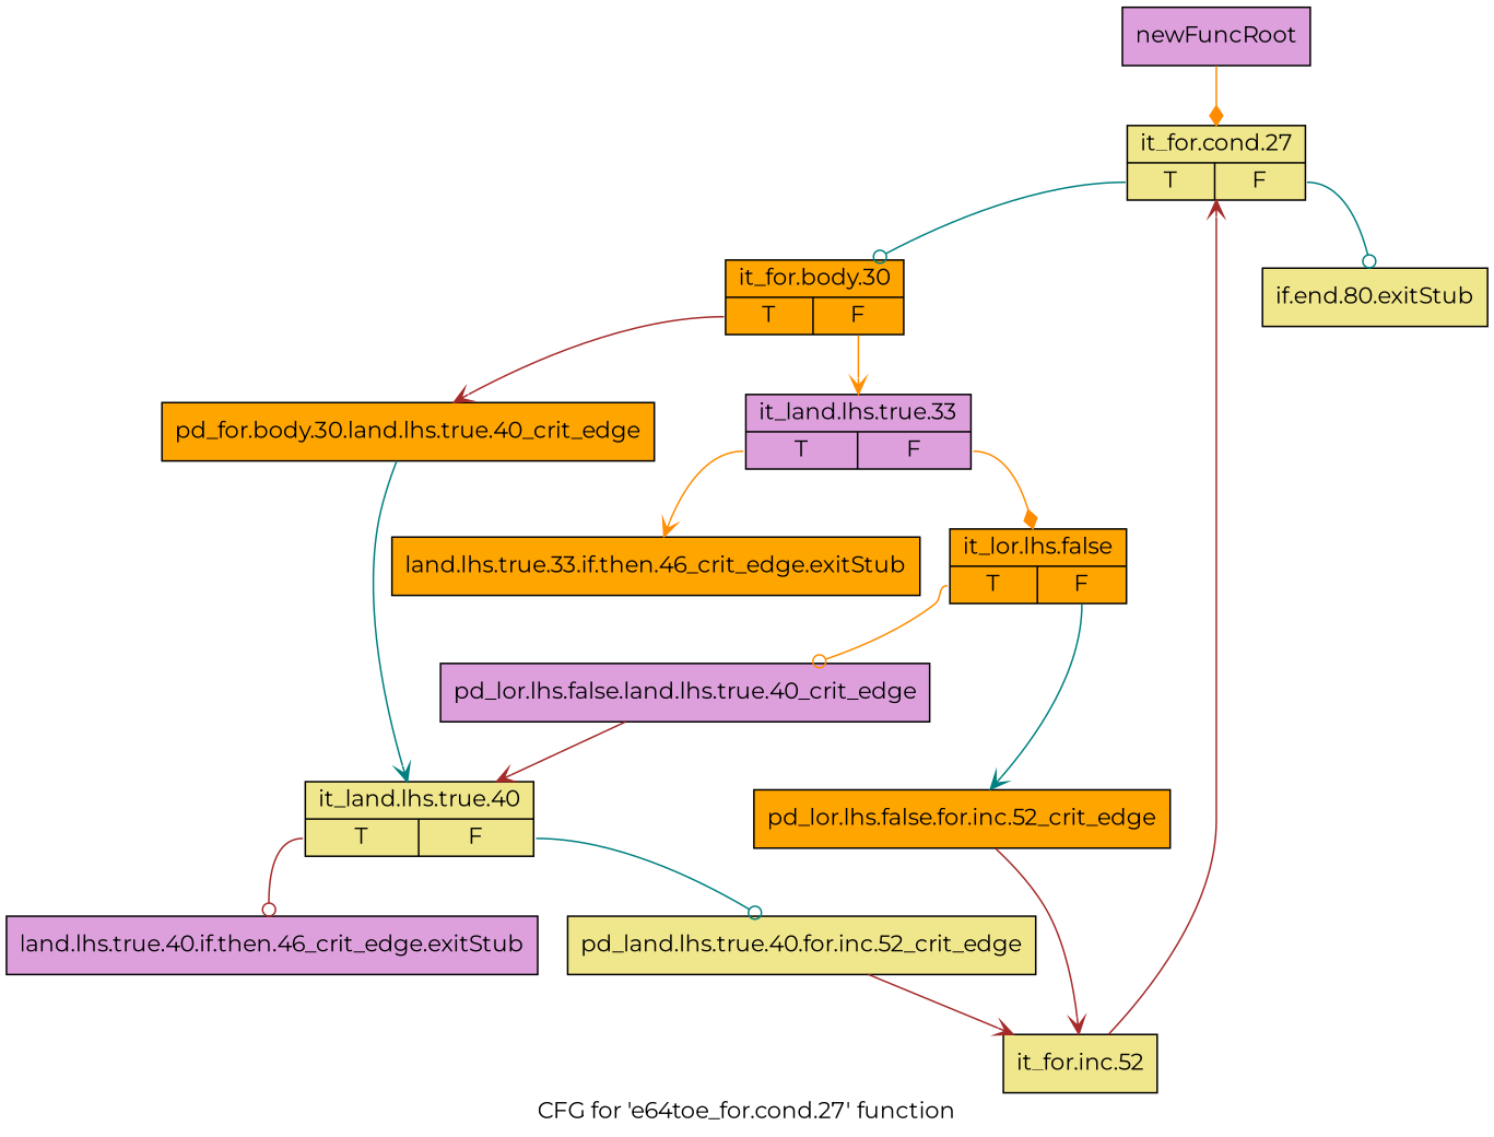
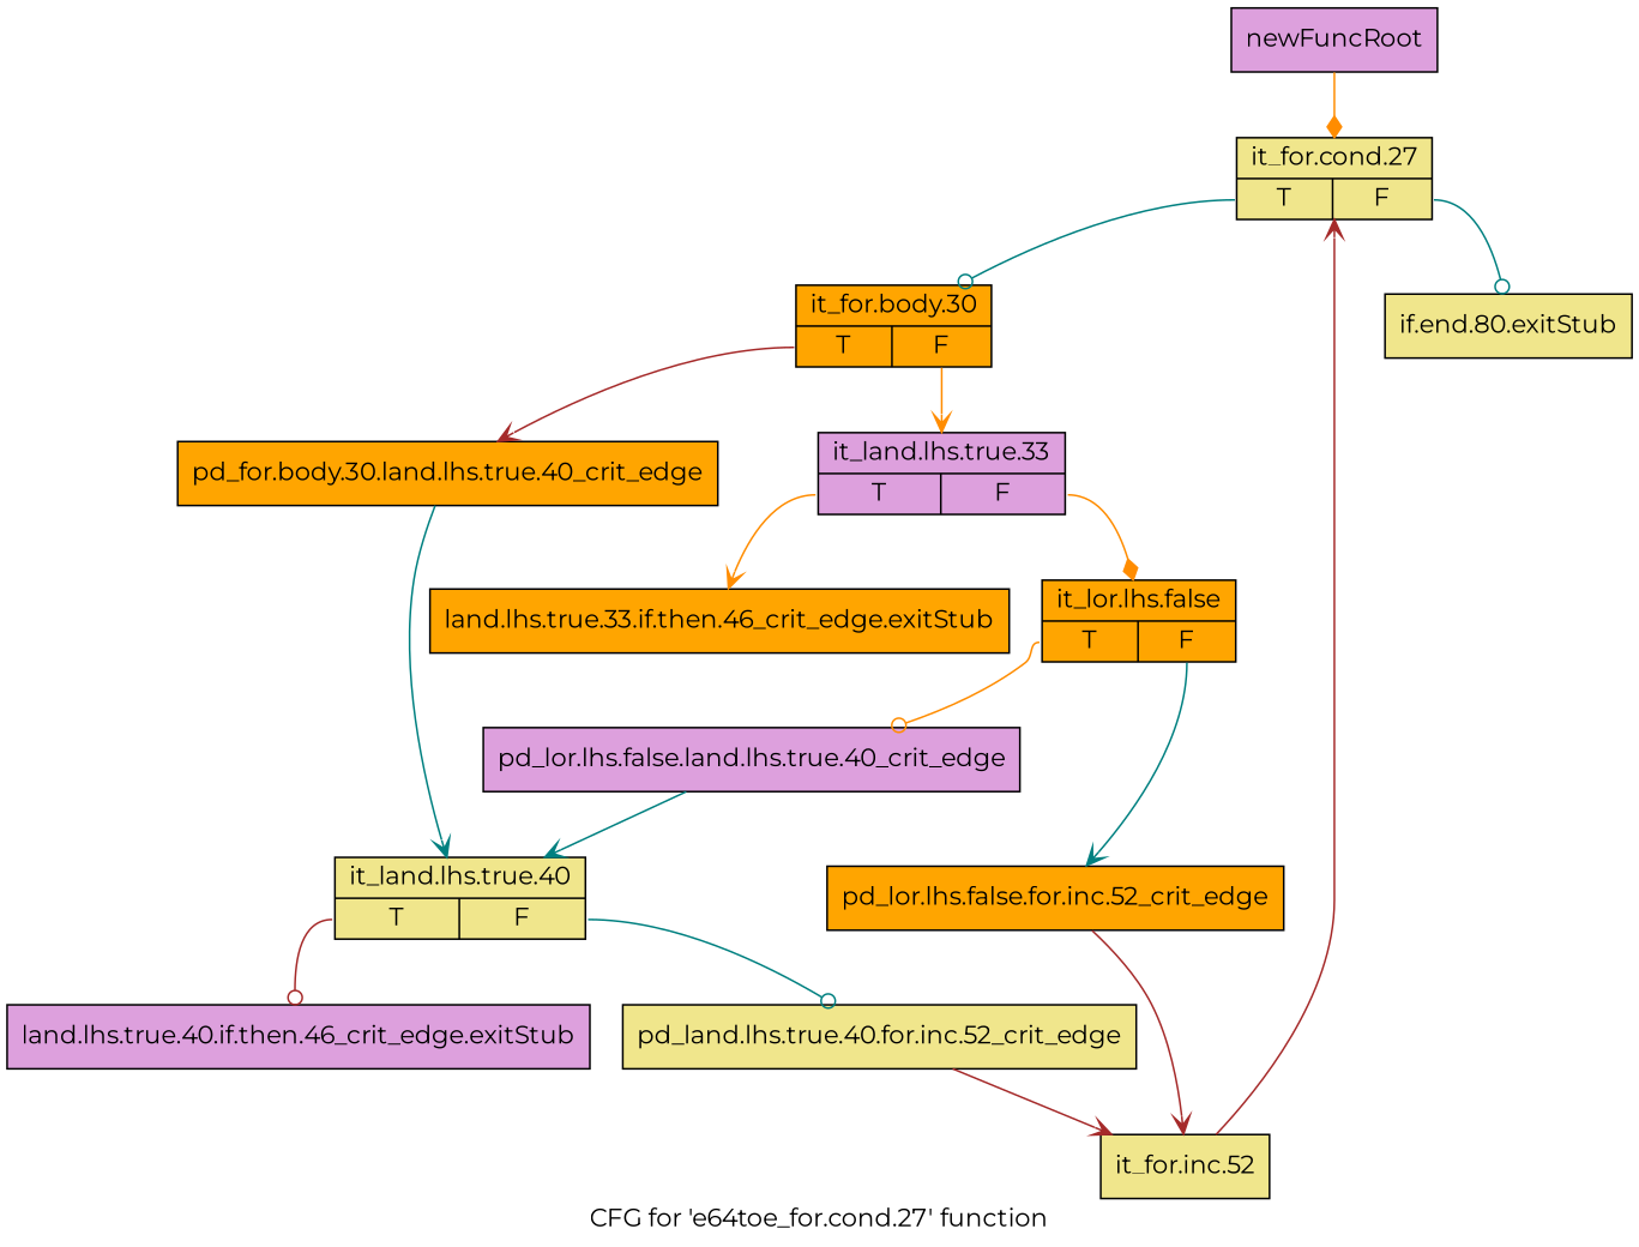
  digraph {
    fontname=Montserrat
    label="CFG for 'e64toe_for.cond.27' function"
    node [fillcolor=khaki fontname=Montserrat shape=record style=filled]
    edge [arrowhead=vee color=brown fontname=Montserrat]
    n1 [fillcolor=plum label="{newFuncRoot}"]
    n2 [label="{it_for.cond.27|{<s0>T|<s1>F}}"]
    n3 [label="{if.end.80.exitStub}"]
    n4 [fillcolor=orange label="{it_for.body.30|{<s0>T|<s1>F}}"]
    n5 [fillcolor=orange label="{pd_for.body.30.land.lhs.true.40_crit_edge}"]
    n6 [fillcolor=plum label="{it_land.lhs.true.33|{<s0>T|<s1>F}}"]
    n7 [fillcolor=orange label="{land.lhs.true.33.if.then.46_crit_edge.exitStub}"]
    n8 [fillcolor=plum label="{land.lhs.true.40.if.then.46_crit_edge.exitStub}"]
    n9 [label="{it_land.lhs.true.40|{<s0>T|<s1>F}}"]
    n10 [fillcolor=orange label="{it_lor.lhs.false|{<s0>T|<s1>F}}"]
    n11 [label="{pd_land.lhs.true.40.for.inc.52_crit_edge}"]
    n12 [fillcolor=plum label="{pd_lor.lhs.false.land.lhs.true.40_crit_edge}"]
    n13 [fillcolor=orange label="{pd_lor.lhs.false.for.inc.52_crit_edge}"]
    n14 [label="{it_for.inc.52}"]
    n1 -> n2 [arrowhead=diamond color=darkorange]
    n2 -> n3 [arrowhead=odot color=teal tailport=s1]
    n2 -> n4 [arrowhead=odot color=teal tailport=s0]
    n4 -> n5 [tailport=s0]
    n4 -> n6 [color=darkorange tailport=s1]
    n5 -> n9 [color=teal]
    n6 -> n7 [color=darkorange tailport=s0]
    n6 -> n10 [arrowhead=diamond color=darkorange tailport=s1]
    n9 -> n8 [arrowhead=odot tailport=s0]
    n9 -> n11 [arrowhead=odot color=teal tailport=s1]
    n10 -> n12 [arrowhead=odot color=darkorange tailport=s0]
    n10 -> n13 [color=teal tailport=s1]
    n11 -> n14
-   n12 -> n9
+   n12 -> n9 [color=teal]
    n13 -> n14
    n14 -> n2
  }
